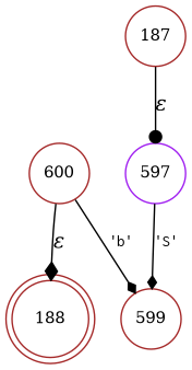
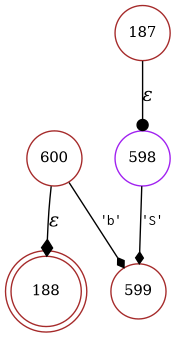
  digraph {
    rankdir=TB
    node [color=brown fixedsize=true fontsize=11 shape=circle peripheries=1]
    edge [arrowhead=diamond fontname=Courier]
    n1 [label=188 shape=doublecircle width=.6 peripheries=""]
-   n2 [color=purple label=597 width=.55]
+   n2 [color=purple label=598 width=.55]
    n3 [label=599 width=.55]
    n4 [label=600 width=.55]
    n5 [label=187 width=.55]
    n2 -> n3 [arrowsize=.7 fontsize=11 label="'S'"]
    n4 -> n1 [fontname="Times-Italic" label="&epsilon;"]
    n4 -> n3 [arrowsize=.7 fontsize=11 label="'b'"]
    n5 -> n2 [arrowhead=dot fontname="Times-Italic" label="&epsilon;"]
  }
